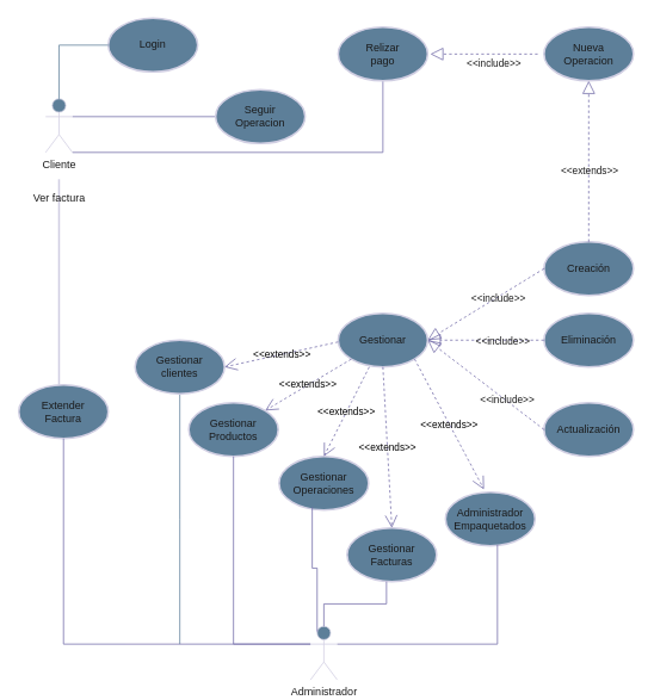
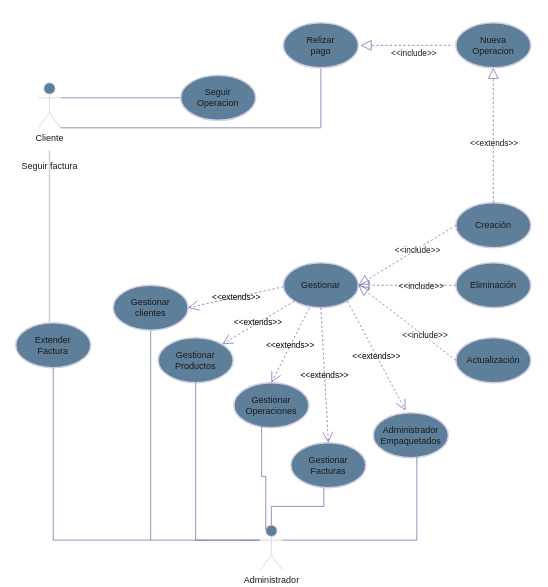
  <mxCell id="0" />
  <mxCell id="1" parent="0" />
  <mxCell id="2" style="edgeStyle=orthogonalEdgeStyle;rounded=0;orthogonalLoop=1;jettySize=auto;html=1;exitX=1;exitY=0.333;exitDx=0;exitDy=0;exitPerimeter=0;labelBackgroundColor=none;strokeColor=#736CA8;fontColor=default;endArrow=none;endFill=0;" edge="1" parent="1" source="4" target="34"><mxGeometry relative="1" as="geometry" /></mxCell>
  <mxCell id="3" style="edgeStyle=orthogonalEdgeStyle;rounded=0;orthogonalLoop=1;jettySize=auto;html=1;exitX=1;exitY=1;exitDx=0;exitDy=0;exitPerimeter=0;labelBackgroundColor=none;strokeColor=#736CA8;fontColor=default;endArrow=none;endFill=0;" edge="1" parent="1" source="4" target="35"><mxGeometry relative="1" as="geometry"><Array as="points"><mxPoint x="427" y="170" /></Array></mxGeometry></mxCell>
  <mxCell id="4" value="Cliente&lt;br&gt;" style="shape=umlActor;verticalLabelPosition=bottom;verticalAlign=top;html=1;labelBackgroundColor=none;fillColor=#5D7F99;strokeColor=#D0CEE2;fontColor=#1A1A1A;" vertex="1" parent="1"><mxGeometry x="50" y="110" width="30" height="60" as="geometry" /></mxCell>
  <mxCell id="5" style="edgeStyle=orthogonalEdgeStyle;rounded=0;orthogonalLoop=1;jettySize=auto;html=1;endArrow=none;endFill=0;strokeColor=#5d7f99;" edge="1" parent="1" source="6"><mxGeometry relative="1" as="geometry"><mxPoint x="200" y="720" as="targetPoint" /></mxGeometry></mxCell>
  <mxCell id="6" value="Gestionar&lt;br&gt;clientes" style="strokeWidth=2;html=1;shape=mxgraph.flowchart.start_1;whiteSpace=wrap;labelBackgroundColor=none;fillColor=#5D7F99;strokeColor=#D0CEE2;fontColor=#1A1A1A;" vertex="1" parent="1"><mxGeometry x="150" y="380" width="100" height="60" as="geometry" /></mxCell>
  <mxCell id="7" value="Administrador&lt;br&gt;" style="shape=umlActor;verticalLabelPosition=bottom;verticalAlign=top;html=1;labelBackgroundColor=none;fillColor=#5D7F99;strokeColor=#D0CEE2;fontColor=#1A1A1A;" vertex="1" parent="1"><mxGeometry x="346" y="700" width="30" height="60" as="geometry" /></mxCell>
  <mxCell id="8" value="Creación" style="strokeWidth=2;html=1;shape=mxgraph.flowchart.start_1;whiteSpace=wrap;labelBackgroundColor=none;fillColor=#5D7F99;strokeColor=#D0CEE2;fontColor=#1A1A1A;" vertex="1" parent="1"><mxGeometry x="607.05" y="270" width="100" height="60" as="geometry" /></mxCell>
  <mxCell id="9" value="Eliminación" style="strokeWidth=2;html=1;shape=mxgraph.flowchart.start_1;whiteSpace=wrap;labelBackgroundColor=none;fillColor=#5D7F99;strokeColor=#D0CEE2;fontColor=#1A1A1A;" vertex="1" parent="1"><mxGeometry x="607.05" y="350" width="100" height="60" as="geometry" /></mxCell>
  <mxCell id="10" value="Actualización" style="strokeWidth=2;html=1;shape=mxgraph.flowchart.start_1;whiteSpace=wrap;labelBackgroundColor=none;fillColor=#5D7F99;strokeColor=#D0CEE2;fontColor=#1A1A1A;" vertex="1" parent="1"><mxGeometry x="607.05" y="450" width="100" height="60" as="geometry" /></mxCell>
  <mxCell id="11" value="Gestionar&lt;br&gt;Operaciones" style="strokeWidth=2;html=1;shape=mxgraph.flowchart.start_1;whiteSpace=wrap;labelBackgroundColor=none;fillColor=#5D7F99;strokeColor=#D0CEE2;fontColor=#1A1A1A;" vertex="1" parent="1"><mxGeometry x="311" y="510" width="100" height="60" as="geometry" /></mxCell>
  <mxCell id="12" value="" style="endArrow=block;dashed=1;endFill=0;endSize=12;html=1;rounded=0;exitX=0;exitY=0.5;exitDx=0;exitDy=0;exitPerimeter=0;entryX=1;entryY=0.5;entryDx=0;entryDy=0;entryPerimeter=0;labelBackgroundColor=none;strokeColor=#736CA8;fontColor=default;" edge="1" parent="1" source="8" target="19"><mxGeometry width="160" relative="1" as="geometry"><mxPoint x="277" y="530" as="sourcePoint" /><mxPoint x="437" y="530" as="targetPoint" /></mxGeometry></mxCell>
  <mxCell id="13" value="&amp;lt;&amp;lt;include&amp;gt;&amp;gt;" style="edgeLabel;html=1;align=center;verticalAlign=middle;resizable=0;points=[];labelBackgroundColor=none;fontColor=#1A1A1A;" connectable="0" vertex="1" parent="12"><mxGeometry x="-0.2" y="1" relative="1" as="geometry"><mxPoint as="offset" /></mxGeometry></mxCell>
  <mxCell id="14" value="" style="endArrow=block;dashed=1;endFill=0;endSize=12;html=1;rounded=0;labelBackgroundColor=none;strokeColor=#736CA8;fontColor=default;" edge="1" parent="1" source="19"><mxGeometry width="160" relative="1" as="geometry"><mxPoint x="607" y="380" as="sourcePoint" /><mxPoint x="427" y="380" as="targetPoint" /></mxGeometry></mxCell>
  <mxCell id="15" value="" style="endArrow=block;dashed=1;endFill=0;endSize=12;html=1;rounded=0;labelBackgroundColor=none;strokeColor=#736CA8;fontColor=default;" edge="1" parent="1"><mxGeometry width="160" relative="1" as="geometry"><mxPoint x="607" y="480" as="sourcePoint" /><mxPoint x="477" y="380" as="targetPoint" /></mxGeometry></mxCell>
  <mxCell id="16" value="&amp;lt;&amp;lt;include&amp;gt;&amp;gt;" style="edgeLabel;html=1;align=center;verticalAlign=middle;resizable=0;points=[];labelBackgroundColor=none;fontColor=#1A1A1A;" connectable="0" vertex="1" parent="15"><mxGeometry x="-0.348" y="-1" relative="1" as="geometry"><mxPoint as="offset" /></mxGeometry></mxCell>
  <mxCell id="17" value="" style="endArrow=block;dashed=1;endFill=0;endSize=12;html=1;rounded=0;labelBackgroundColor=none;strokeColor=#736CA8;fontColor=default;" edge="1" parent="1" target="19"><mxGeometry width="160" relative="1" as="geometry"><mxPoint x="607" y="380" as="sourcePoint" /><mxPoint x="427" y="380" as="targetPoint" /></mxGeometry></mxCell>
  <mxCell id="18" value="&amp;lt;&amp;lt;include&amp;gt;&amp;gt;" style="edgeLabel;html=1;align=center;verticalAlign=middle;resizable=0;points=[];labelBackgroundColor=none;fontColor=#1A1A1A;" connectable="0" vertex="1" parent="17"><mxGeometry x="-0.27" relative="1" as="geometry"><mxPoint as="offset" /></mxGeometry></mxCell>
  <mxCell id="19" value="Gestionar" style="strokeWidth=2;html=1;shape=mxgraph.flowchart.start_1;whiteSpace=wrap;labelBackgroundColor=none;fillColor=#5D7F99;strokeColor=#D0CEE2;fontColor=#1A1A1A;" vertex="1" parent="1"><mxGeometry x="377" y="350" width="100" height="60" as="geometry" /></mxCell>
  <mxCell id="20" value="&amp;lt;&amp;lt;extends&amp;gt;&amp;gt;" style="endArrow=open;endSize=12;dashed=1;html=1;rounded=0;entryX=0.5;entryY=0;entryDx=0;entryDy=0;entryPerimeter=0;labelBackgroundColor=none;strokeColor=#736CA8;fontColor=default;" edge="1" parent="1" source="19" target="11"><mxGeometry width="160" relative="1" as="geometry"><mxPoint x="308" y="530" as="sourcePoint" /><mxPoint x="358.769" y="430" as="targetPoint" /></mxGeometry></mxCell>
  <mxCell id="21" value="Gestionar&lt;br&gt;Facturas" style="strokeWidth=2;html=1;shape=mxgraph.flowchart.start_1;whiteSpace=wrap;labelBackgroundColor=none;fillColor=#5D7F99;strokeColor=#D0CEE2;fontColor=#1A1A1A;" vertex="1" parent="1"><mxGeometry x="387" y="590" width="100" height="60" as="geometry" /></mxCell>
  <mxCell id="22" value="&amp;lt;&amp;lt;extends&amp;gt;&amp;gt;" style="endArrow=open;endSize=12;dashed=1;html=1;rounded=0;exitX=0.5;exitY=1;exitDx=0;exitDy=0;exitPerimeter=0;entryX=0.5;entryY=0;entryDx=0;entryDy=0;entryPerimeter=0;labelBackgroundColor=none;strokeColor=#736CA8;fontColor=default;" edge="1" parent="1" source="19" target="21"><mxGeometry width="160" relative="1" as="geometry"><mxPoint x="478" y="550" as="sourcePoint" /><mxPoint x="408" y="460" as="targetPoint" /></mxGeometry></mxCell>
  <mxCell id="23" value="Administrador Empaquetados" style="strokeWidth=2;html=1;shape=mxgraph.flowchart.start_1;whiteSpace=wrap;labelBackgroundColor=none;fillColor=#5D7F99;strokeColor=#D0CEE2;fontColor=#1A1A1A;" vertex="1" parent="1"><mxGeometry x="497" y="550" width="100" height="60" as="geometry" /></mxCell>
  <mxCell id="24" value="&amp;lt;&amp;lt;extends&amp;gt;&amp;gt;" style="endArrow=open;endSize=12;dashed=1;html=1;rounded=0;entryX=0.43;entryY=-0.05;entryDx=0;entryDy=0;entryPerimeter=0;exitX=0.855;exitY=0.855;exitDx=0;exitDy=0;exitPerimeter=0;labelBackgroundColor=none;strokeColor=#736CA8;fontColor=default;" edge="1" parent="1" source="19" target="23"><mxGeometry width="160" relative="1" as="geometry"><mxPoint x="500" y="430" as="sourcePoint" /><mxPoint x="488" y="400" as="targetPoint" /></mxGeometry></mxCell>
  <mxCell id="25" value="&amp;lt;&amp;lt;extends&amp;gt;&amp;gt;" style="endArrow=open;endSize=12;dashed=1;html=1;rounded=0;entryX=0.855;entryY=0.145;entryDx=0;entryDy=0;entryPerimeter=0;exitX=0.145;exitY=0.855;exitDx=0;exitDy=0;exitPerimeter=0;labelBackgroundColor=none;strokeColor=#736CA8;fontColor=default;" edge="1" parent="1" source="19" target="28"><mxGeometry x="-0.002" width="160" relative="1" as="geometry"><mxPoint x="310" y="380" as="sourcePoint" /><mxPoint x="311" y="350" as="targetPoint" /><mxPoint as="offset" /></mxGeometry></mxCell>
  <mxCell id="26" style="edgeStyle=orthogonalEdgeStyle;rounded=0;orthogonalLoop=1;jettySize=auto;html=1;entryX=0.58;entryY=0.983;entryDx=0;entryDy=0;entryPerimeter=0;labelBackgroundColor=none;strokeColor=#736CA8;fontColor=default;endArrow=none;endFill=0;" edge="1" parent="1" source="7" target="23"><mxGeometry relative="1" as="geometry"><Array as="points"><mxPoint x="555" y="720" /></Array></mxGeometry></mxCell>
  <mxCell id="27" style="edgeStyle=orthogonalEdgeStyle;rounded=0;orthogonalLoop=1;jettySize=auto;html=1;exitX=0.5;exitY=0;exitDx=0;exitDy=0;exitPerimeter=0;entryX=0.44;entryY=1;entryDx=0;entryDy=0;entryPerimeter=0;labelBackgroundColor=none;strokeColor=#736CA8;fontColor=default;endArrow=none;endFill=0;" edge="1" parent="1" source="7" target="21"><mxGeometry relative="1" as="geometry" /></mxCell>
  <mxCell id="28" value="Gestionar&lt;br&gt;Productos" style="strokeWidth=2;html=1;shape=mxgraph.flowchart.start_1;whiteSpace=wrap;labelBackgroundColor=none;fillColor=#5D7F99;strokeColor=#D0CEE2;fontColor=#1A1A1A;" vertex="1" parent="1"><mxGeometry x="210" y="450" width="100" height="60" as="geometry" /></mxCell>
  <mxCell id="29" style="edgeStyle=orthogonalEdgeStyle;rounded=0;orthogonalLoop=1;jettySize=auto;html=1;exitX=0.25;exitY=0.1;exitDx=0;exitDy=0;exitPerimeter=0;entryX=0.37;entryY=0.95;entryDx=0;entryDy=0;entryPerimeter=0;labelBackgroundColor=none;strokeColor=#736CA8;fontColor=default;endArrow=none;endFill=0;" edge="1" parent="1" source="7" target="11"><mxGeometry relative="1" as="geometry" /></mxCell>
  <mxCell id="30" style="edgeStyle=orthogonalEdgeStyle;rounded=0;orthogonalLoop=1;jettySize=auto;html=1;exitX=0;exitY=0.333;exitDx=0;exitDy=0;exitPerimeter=0;entryX=0.5;entryY=1;entryDx=0;entryDy=0;entryPerimeter=0;labelBackgroundColor=none;strokeColor=#736CA8;fontColor=default;endArrow=none;endFill=0;" edge="1" parent="1" source="7" target="28"><mxGeometry relative="1" as="geometry" /></mxCell>
  <mxCell id="31" value="Nueva&lt;br&gt;Operacion" style="strokeWidth=2;html=1;shape=mxgraph.flowchart.start_1;whiteSpace=wrap;labelBackgroundColor=none;fillColor=#5D7F99;strokeColor=#D0CEE2;fontColor=#1A1A1A;" vertex="1" parent="1"><mxGeometry x="607.05" y="30" width="100" height="60" as="geometry" /></mxCell>
  <mxCell id="32" value="" style="endArrow=block;dashed=1;endFill=0;endSize=12;html=1;rounded=0;exitX=0.5;exitY=0;exitDx=0;exitDy=0;exitPerimeter=0;entryX=0.5;entryY=1;entryDx=0;entryDy=0;entryPerimeter=0;labelBackgroundColor=none;strokeColor=#736CA8;fontColor=default;" edge="1" parent="1" source="8" target="31"><mxGeometry width="160" relative="1" as="geometry"><mxPoint x="617" y="310" as="sourcePoint" /><mxPoint x="487" y="390" as="targetPoint" /></mxGeometry></mxCell>
  <mxCell id="33" value="&amp;lt;&amp;lt;extends&amp;gt;&amp;gt;" style="edgeLabel;html=1;align=center;verticalAlign=middle;resizable=0;points=[];fontSize=11;labelBackgroundColor=none;fontColor=#1A1A1A;" connectable="0" vertex="1" parent="32"><mxGeometry x="-0.477" relative="1" as="geometry"><mxPoint y="-33" as="offset" /></mxGeometry></mxCell>
  <mxCell id="34" value="Seguir&lt;br&gt;Operacion" style="strokeWidth=2;html=1;shape=mxgraph.flowchart.start_1;whiteSpace=wrap;labelBackgroundColor=none;fillColor=#5D7F99;strokeColor=#D0CEE2;fontColor=#1A1A1A;" vertex="1" parent="1"><mxGeometry x="240" y="100" width="100" height="60" as="geometry" /></mxCell>
  <mxCell id="35" value="Relizar&lt;br&gt;pago" style="strokeWidth=2;html=1;shape=mxgraph.flowchart.start_1;whiteSpace=wrap;labelBackgroundColor=none;fillColor=#5D7F99;strokeColor=#D0CEE2;fontColor=#1A1A1A;" vertex="1" parent="1"><mxGeometry x="377" y="30" width="100" height="60" as="geometry" /></mxCell>
  <mxCell id="36" value="Extender&lt;br&gt;Factura" style="strokeWidth=2;html=1;shape=mxgraph.flowchart.start_1;whiteSpace=wrap;labelBackgroundColor=none;fillColor=#5D7F99;strokeColor=#D0CEE2;fontColor=#1A1A1A;" vertex="1" parent="1"><mxGeometry x="20" y="430" width="100" height="60" as="geometry" /></mxCell>
  <mxCell id="37" style="edgeStyle=orthogonalEdgeStyle;rounded=0;orthogonalLoop=1;jettySize=auto;html=1;exitX=0;exitY=0.333;exitDx=0;exitDy=0;exitPerimeter=0;entryX=0.5;entryY=1;entryDx=0;entryDy=0;entryPerimeter=0;labelBackgroundColor=none;strokeColor=#736CA8;fontColor=default;endArrow=none;endFill=0;" edge="1" parent="1" source="7" target="36"><mxGeometry relative="1" as="geometry" /></mxCell>
  <mxCell id="38" value="" style="endArrow=block;dashed=1;endFill=0;endSize=12;html=1;rounded=0;labelBackgroundColor=none;strokeColor=#736CA8;fontColor=default;" edge="1" parent="1"><mxGeometry width="160" relative="1" as="geometry"><mxPoint x="600" y="60" as="sourcePoint" /><mxPoint x="480" y="60" as="targetPoint" /></mxGeometry></mxCell>
  <mxCell id="39" value="&amp;lt;&amp;lt;include&amp;gt;&amp;gt;" style="edgeLabel;html=1;align=center;verticalAlign=middle;resizable=0;points=[];labelBackgroundColor=none;fontColor=#1A1A1A;rotation=0;" connectable="0" vertex="1" parent="38"><mxGeometry x="-0.231" y="1" relative="1" as="geometry"><mxPoint x="-4" y="9" as="offset" /></mxGeometry></mxCell>
- <mxCell id="40" value="Ver factura" style="line;strokeWidth=2;direction=south;html=1;labelBackgroundColor=none;fillColor=#5D7F99;strokeColor=#D0CEE2;fontColor=#1A1A1A;" vertex="1" parent="1"><mxGeometry x="60" y="200" width="10" height="230" as="geometry" /></mxCell>
- <mxCell id="41" value="Login" style="strokeWidth=2;html=1;shape=mxgraph.flowchart.start_1;whiteSpace=wrap;strokeColor=#D0CEE2;fontColor=#1A1A1A;fillColor=#5D7F99;" vertex="1" parent="1"><mxGeometry x="120" width="100" height="60" as="geometry" y="20" /></mxCell>
- <mxCell id="42" style="edgeStyle=orthogonalEdgeStyle;rounded=0;orthogonalLoop=1;jettySize=auto;html=1;exitX=0.5;exitY=0;exitDx=0;exitDy=0;exitPerimeter=0;entryX=0;entryY=0.5;entryDx=0;entryDy=0;entryPerimeter=0;endArrow=none;endFill=0;strokeColor=#5d7f99;" edge="1" parent="1" source="4" target="41"><mxGeometry relative="1" as="geometry" /></mxCell>
+ <mxCell id="40" value="Seguir factura" style="line;strokeWidth=2;direction=south;html=1;labelBackgroundColor=none;fillColor=#5D7F99;strokeColor=#D0CEE2;fontColor=#1A1A1A;" vertex="1" parent="1"><mxGeometry x="60" y="200" width="10" height="230" as="geometry" /></mxCell>
  <mxCell id="43" value="&amp;lt;&amp;lt;extends&amp;gt;&amp;gt;" style="endArrow=open;endSize=12;dashed=1;html=1;rounded=0;entryX=1;entryY=0.5;entryDx=0;entryDy=0;entryPerimeter=0;exitX=0.145;exitY=0.855;exitDx=0;exitDy=0;exitPerimeter=0;labelBackgroundColor=none;strokeColor=#736CA8;fontColor=default;" edge="1" parent="1" target="6"><mxGeometry x="-0.002" width="160" relative="1" as="geometry"><mxPoint x="377" y="382" as="sourcePoint" /><mxPoint x="281" y="440" as="targetPoint" /><mxPoint as="offset" /></mxGeometry></mxCell>
